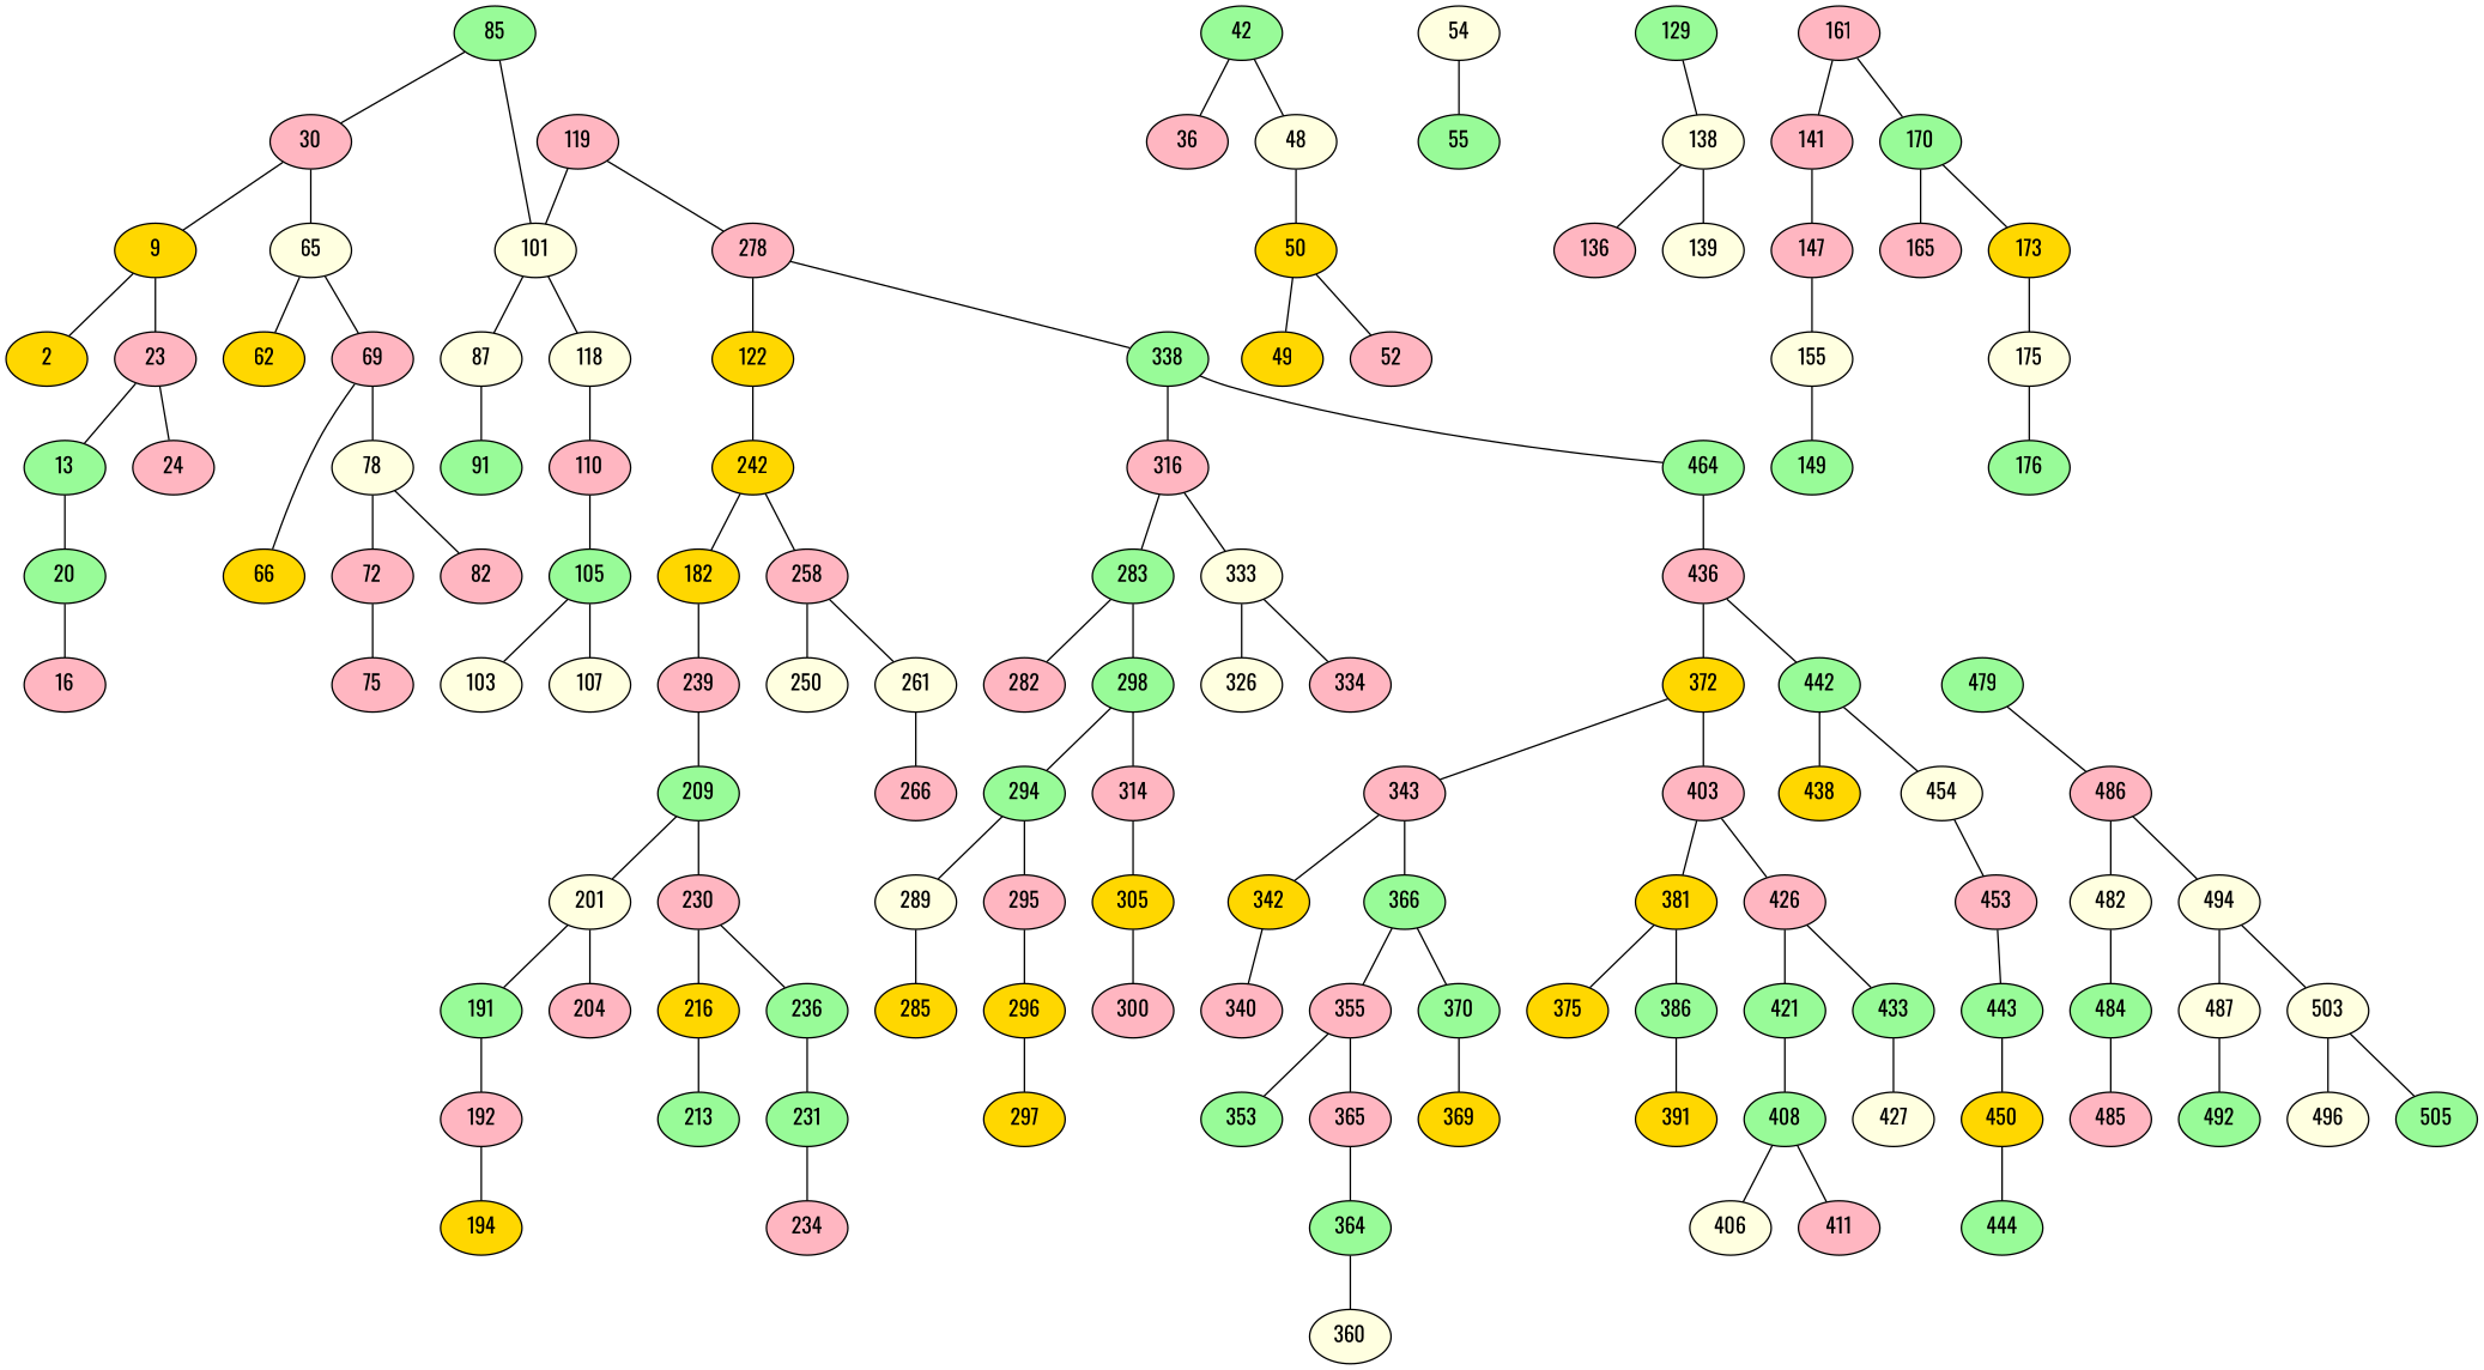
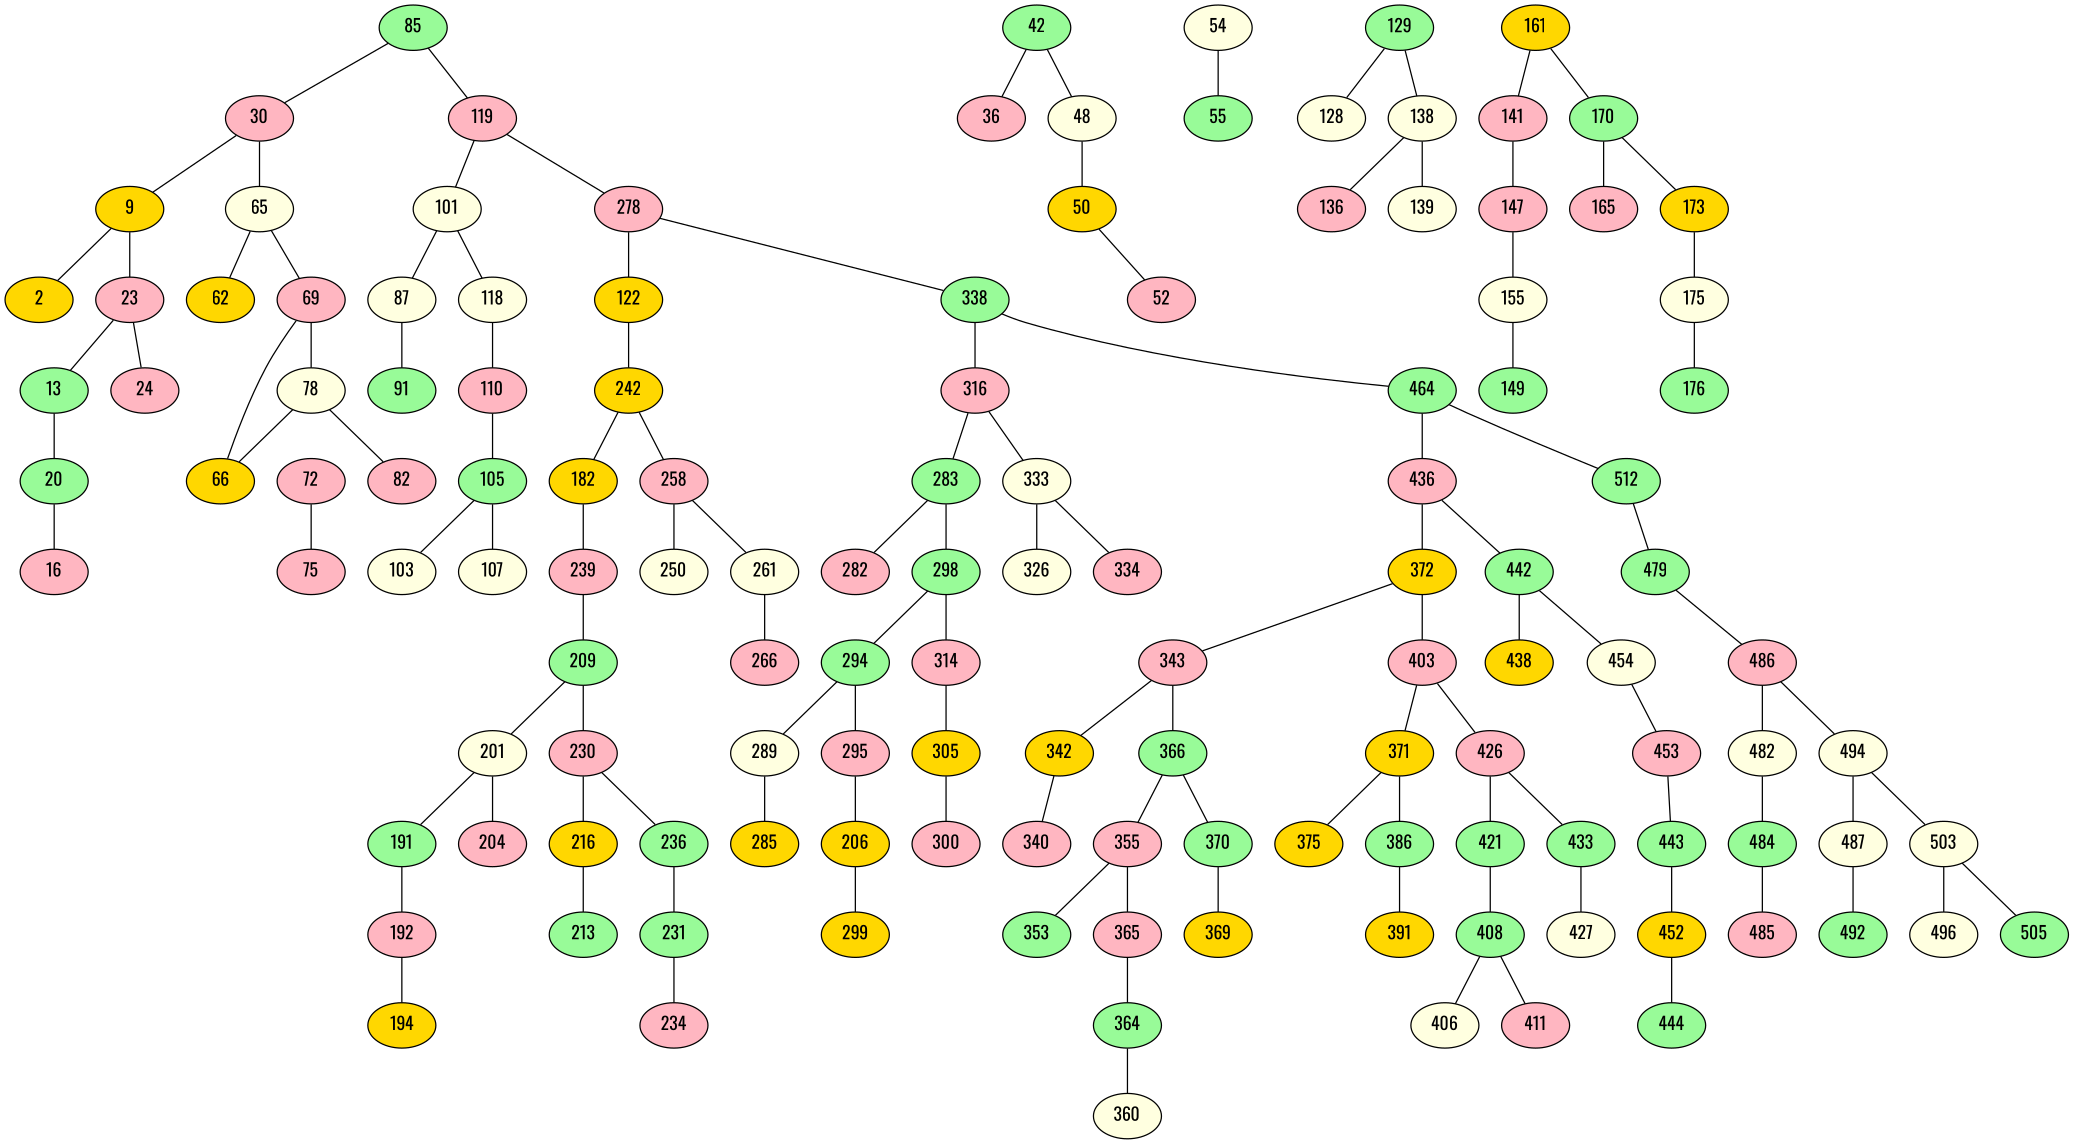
  graph {
    fontname=Oswald
    node [fillcolor=lightpink fontname=Oswald style=filled]
    edge [fontname=Oswald]
    n1 [fillcolor=palegreen label=85]
    n2 [label=30]
    n3 [label=119]
    n4 [fillcolor=gold label=9]
    n5 [fillcolor=lightyellow label=65]
    n6 [fillcolor=lightyellow label=101]
    n7 [label=278]
    n8 [fillcolor=gold label=2]
    n9 [label=23]
    n10 [fillcolor=gold label=62]
    n11 [label=69]
    n12 [fillcolor=palegreen label=13]
    n13 [label=24]
    n14 [fillcolor=palegreen label=20]
    n15 [label=16]
    n16 [fillcolor=gold label=66]
    n17 [fillcolor=lightyellow label=78]
    n18 [fillcolor=palegreen label=42]
    n19 [label=36]
    n20 [fillcolor=lightyellow label=48]
    n21 [fillcolor=gold label=50]
-   n22 [fillcolor=gold label=49]
    n23 [label=52]
    n24 [fillcolor=lightyellow label=54]
    n25 [fillcolor=palegreen label=55]
    n26 [label=72]
    n27 [label=82]
    n28 [label=75]
    n29 [fillcolor=lightyellow label=87]
    n30 [fillcolor=lightyellow label=118]
    n31 [fillcolor=gold label=122]
    n32 [fillcolor=palegreen label=338]
    n33 [fillcolor=palegreen label=91]
    n34 [label=110]
    n35 [fillcolor=palegreen label=105]
    n36 [fillcolor=lightyellow label=103]
    n37 [fillcolor=lightyellow label=107]
    n38 [fillcolor=gold label=242]
    n39 [label=316]
    n40 [fillcolor=palegreen label=464]
    n41 [fillcolor=gold label=182]
    n42 [label=258]
    n43 [label=239]
    n44 [fillcolor=lightyellow label=250]
    n45 [fillcolor=lightyellow label=261]
    n46 [fillcolor=palegreen label=209]
    n47 [fillcolor=palegreen label=129]
+   n48 [fillcolor=lightyellow label=128]
    n49 [fillcolor=lightyellow label=138]
-   n50 [label=161]
+   n50 [fillcolor=gold label=161]
    n51 [label=141]
    n52 [fillcolor=palegreen label=170]
    n53 [label=136]
    n54 [fillcolor=lightyellow label=139]
    n55 [label=147]
    n56 [label=165]
    n57 [fillcolor=gold label=173]
    n58 [fillcolor=lightyellow label=155]
    n59 [fillcolor=palegreen label=149]
    n60 [fillcolor=lightyellow label=175]
    n61 [fillcolor=palegreen label=176]
    n62 [fillcolor=lightyellow label=201]
    n63 [label=230]
    n64 [fillcolor=palegreen label=191]
    n65 [label=204]
    n66 [fillcolor=gold label=216]
    n67 [fillcolor=palegreen label=236]
    n68 [label=192]
    n69 [fillcolor=gold label=194]
    n70 [fillcolor=palegreen label=213]
    n71 [fillcolor=palegreen label=231]
    n72 [label=234]
    n73 [label=266]
    n74 [fillcolor=palegreen label=283]
    n75 [fillcolor=lightyellow label=333]
    n76 [label=436]
+   n77 [fillcolor=palegreen label=512]
    n78 [label=282]
    n79 [fillcolor=palegreen label=298]
    n80 [fillcolor=lightyellow label=326]
    n81 [label=334]
    n82 [fillcolor=palegreen label=294]
    n83 [label=314]
    n84 [fillcolor=lightyellow label=289]
    n85 [label=295]
    n86 [fillcolor=gold label=305]
    n87 [fillcolor=gold label=285]
-   n88 [fillcolor=gold label=296]
-   n89 [fillcolor=gold label=297]
+   n88 [fillcolor=gold label=206]
+   n89 [fillcolor=gold label=299]
    n90 [label=300]
    n91 [fillcolor=gold label=372]
    n92 [fillcolor=palegreen label=442]
    n93 [fillcolor=palegreen label=479]
    n94 [label=343]
    n95 [label=403]
    n96 [fillcolor=gold label=438]
    n97 [fillcolor=lightyellow label=454]
    n98 [fillcolor=gold label=342]
    n99 [fillcolor=palegreen label=366]
-   n100 [fillcolor=gold label=381]
+   n100 [fillcolor=gold label=371]
    n101 [label=426]
    n102 [label=340]
    n103 [label=355]
    n104 [fillcolor=palegreen label=370]
    n105 [fillcolor=palegreen label=353]
    n106 [label=365]
    n107 [fillcolor=gold label=369]
    n108 [fillcolor=palegreen label=364]
    n109 [fillcolor=lightyellow label=360]
    n110 [fillcolor=gold label=375]
    n111 [fillcolor=palegreen label=386]
    n112 [fillcolor=palegreen label=421]
    n113 [fillcolor=palegreen label=433]
    n114 [fillcolor=gold label=391]
    n115 [fillcolor=palegreen label=408]
    n116 [fillcolor=lightyellow label=427]
    n117 [fillcolor=lightyellow label=406]
    n118 [label=411]
    n119 [label=453]
    n120 [fillcolor=palegreen label=443]
-   n121 [fillcolor=gold label=450]
+   n121 [fillcolor=gold label=452]
    n122 [fillcolor=palegreen label=444]
    n123 [label=486]
    n124 [fillcolor=lightyellow label=482]
    n125 [fillcolor=lightyellow label=494]
    n126 [fillcolor=palegreen label=484]
    n127 [fillcolor=lightyellow label=487]
    n128 [fillcolor=lightyellow label=503]
    n129 [label=485]
    n130 [fillcolor=palegreen label=492]
    n131 [fillcolor=lightyellow label=496]
    n132 [fillcolor=palegreen label=505]
    n1 -- n2
-   n1 -- n6
+   n1 -- n3
    n2 -- n4
    n2 -- n5
    n3 -- n6
    n3 -- n7
    n4 -- n8
    n4 -- n9
    n5 -- n10
    n5 -- n11
    n6 -- n29
    n6 -- n30
    n7 -- n31
    n7 -- n32
    n9 -- n12
    n9 -- n13
    n11 -- n16
    n11 -- n17
    n12 -- n14
    n14 -- n15
-   n17 -- n26
+   n17 -- n16
    n17 -- n27
    n18 -- n19
    n18 -- n20
    n20 -- n21
-   n21 -- n22
    n21 -- n23
    n24 -- n25
    n26 -- n28
    n29 -- n33
    n30 -- n34
    n31 -- n38
    n32 -- n39
    n32 -- n40
    n34 -- n35
    n35 -- n36
    n35 -- n37
    n38 -- n41
    n38 -- n42
    n39 -- n74
    n39 -- n75
    n40 -- n76
+   n40 -- n77
    n41 -- n43
    n42 -- n44
    n42 -- n45
    n43 -- n46
    n45 -- n73
    n46 -- n62
    n46 -- n63
+   n47 -- n48
    n47 -- n49
    n49 -- n53
    n49 -- n54
    n50 -- n51
    n50 -- n52
    n51 -- n55
    n52 -- n56
    n52 -- n57
    n55 -- n58
    n57 -- n60
    n58 -- n59
    n60 -- n61
    n62 -- n64
    n62 -- n65
    n63 -- n66
    n63 -- n67
    n64 -- n68
    n66 -- n70
    n67 -- n71
    n68 -- n69
    n71 -- n72
    n74 -- n78
    n74 -- n79
    n75 -- n80
    n75 -- n81
    n76 -- n91
    n76 -- n92
+   n77 -- n93
    n79 -- n82
    n79 -- n83
    n82 -- n84
    n82 -- n85
    n83 -- n86
    n84 -- n87
    n85 -- n88
    n86 -- n90
    n88 -- n89
    n91 -- n94
    n91 -- n95
    n92 -- n96
    n92 -- n97
    n93 -- n123
    n94 -- n98
    n94 -- n99
    n95 -- n100
    n95 -- n101
    n97 -- n119
    n98 -- n102
    n99 -- n103
    n99 -- n104
    n100 -- n110
    n100 -- n111
    n101 -- n112
    n101 -- n113
    n103 -- n105
    n103 -- n106
    n104 -- n107
    n106 -- n108
    n108 -- n109
    n111 -- n114
    n112 -- n115
    n113 -- n116
    n115 -- n117
    n115 -- n118
    n119 -- n120
    n120 -- n121
    n121 -- n122
    n123 -- n124
    n123 -- n125
    n124 -- n126
    n125 -- n127
    n125 -- n128
    n126 -- n129
    n127 -- n130
    n128 -- n131
    n128 -- n132
  }
